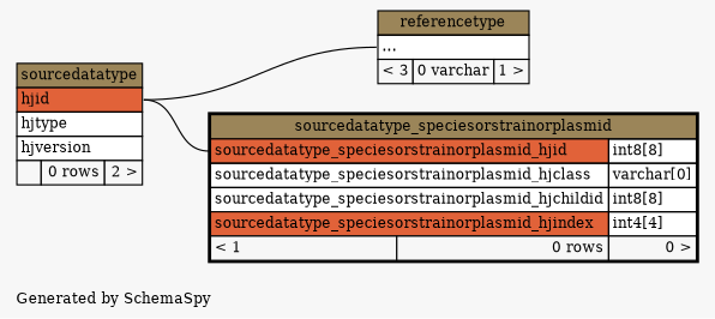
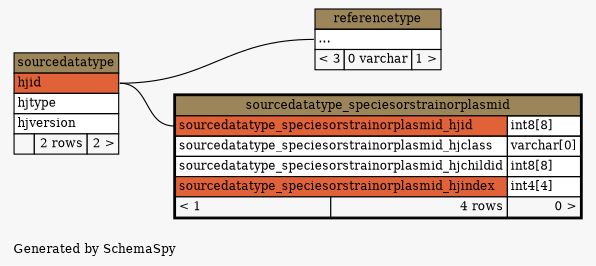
  digraph {
    bgcolor="#f7f7f7"
    fontname="DejaVu Serif"
    fontsize=11
    label="\nGenerated by SchemaSpy"
    labeljust=l
    nodesep=0.18
    rankdir=RL
    ranksep=0.46
    node [fontname="DejaVu Serif" fontsize=11 shape=plaintext]
    edge [arrowhead=none arrowsize=0.8 arrowtail=crowodot fontname="DejaVu Serif" headport="hjid:e"]
    n1 [label=<     <TABLE BORDER="0" CELLBORDER="1" CELLSPACING="0" BGCOLOR="#ffffff">       <TR><TD COLSPAN="3" BGCOLOR="#9b8559" ALIGN="CENTER">referencetype</TD></TR>       <TR><TD PORT="elipses" COLSPAN="3" ALIGN="LEFT">...</TD></TR>       <TR><TD ALIGN="LEFT" BGCOLOR="#f7f7f7">&lt; 3</TD><TD ALIGN="RIGHT" BGCOLOR="#f7f7f7">0 varchar</TD><TD ALIGN="RIGHT" BGCOLOR="#f7f7f7">1 &gt;</TD></TR>     </TABLE>>]
-   n2 [label=<     <TABLE BORDER="0" CELLBORDER="1" CELLSPACING="0" BGCOLOR="#ffffff">       <TR><TD COLSPAN="3" BGCOLOR="#9b8559" ALIGN="CENTER">sourcedatatype</TD></TR>       <TR><TD PORT="hjid" COLSPAN="3" BGCOLOR="#e16239" ALIGN="LEFT">hjid</TD></TR>       <TR><TD PORT="hjtype" COLSPAN="3" ALIGN="LEFT">hjtype</TD></TR>       <TR><TD PORT="hjversion" COLSPAN="3" ALIGN="LEFT">hjversion</TD></TR>       <TR><TD ALIGN="LEFT" BGCOLOR="#f7f7f7">  </TD><TD ALIGN="RIGHT" BGCOLOR="#f7f7f7">0 rows</TD><TD ALIGN="RIGHT" BGCOLOR="#f7f7f7">2 &gt;</TD></TR>     </TABLE>>]
-   n3 [label=<     <TABLE BORDER="2" CELLBORDER="1" CELLSPACING="0" BGCOLOR="#ffffff">       <TR><TD COLSPAN="3" BGCOLOR="#9b8559" ALIGN="CENTER">sourcedatatype_speciesorstrainorplasmid</TD></TR>       <TR><TD PORT="sourcedatatype_speciesorstrainorplasmid_hjid" COLSPAN="2" BGCOLOR="#e16239" ALIGN="LEFT">sourcedatatype_speciesorstrainorplasmid_hjid</TD><TD PORT="sourcedatatype_speciesorstrainorplasmid_hjid.type" ALIGN="LEFT">int8[8]</TD></TR>       <TR><TD PORT="sourcedatatype_speciesorstrainorplasmid_hjclass" COLSPAN="2" ALIGN="LEFT">sourcedatatype_speciesorstrainorplasmid_hjclass</TD><TD PORT="sourcedatatype_speciesorstrainorplasmid_hjclass.type" ALIGN="LEFT">varchar[0]</TD></TR>       <TR><TD PORT="sourcedatatype_speciesorstrainorplasmid_hjchildid" COLSPAN="2" ALIGN="LEFT">sourcedatatype_speciesorstrainorplasmid_hjchildid</TD><TD PORT="sourcedatatype_speciesorstrainorplasmid_hjchildid.type" ALIGN="LEFT">int8[8]</TD></TR>       <TR><TD PORT="sourcedatatype_speciesorstrainorplasmid_hjindex" COLSPAN="2" BGCOLOR="#e16239" ALIGN="LEFT">sourcedatatype_speciesorstrainorplasmid_hjindex</TD><TD PORT="sourcedatatype_speciesorstrainorplasmid_hjindex.type" ALIGN="LEFT">int4[4]</TD></TR>       <TR><TD ALIGN="LEFT" BGCOLOR="#f7f7f7">&lt; 1</TD><TD ALIGN="RIGHT" BGCOLOR="#f7f7f7">0 rows</TD><TD ALIGN="RIGHT" BGCOLOR="#f7f7f7">0 &gt;</TD></TR>     </TABLE>>]
+   n2 [label=<     <TABLE BORDER="0" CELLBORDER="1" CELLSPACING="0" BGCOLOR="#ffffff">       <TR><TD COLSPAN="3" BGCOLOR="#9b8559" ALIGN="CENTER">sourcedatatype</TD></TR>       <TR><TD PORT="hjid" COLSPAN="3" BGCOLOR="#e16239" ALIGN="LEFT">hjid</TD></TR>       <TR><TD PORT="hjtype" COLSPAN="3" ALIGN="LEFT">hjtype</TD></TR>       <TR><TD PORT="hjversion" COLSPAN="3" ALIGN="LEFT">hjversion</TD></TR>       <TR><TD ALIGN="LEFT" BGCOLOR="#f7f7f7">  </TD><TD ALIGN="RIGHT" BGCOLOR="#f7f7f7">2 rows</TD><TD ALIGN="RIGHT" BGCOLOR="#f7f7f7">2 &gt;</TD></TR>     </TABLE>>]
+   n3 [label=<     <TABLE BORDER="2" CELLBORDER="1" CELLSPACING="0" BGCOLOR="#ffffff">       <TR><TD COLSPAN="3" BGCOLOR="#9b8559" ALIGN="CENTER">sourcedatatype_speciesorstrainorplasmid</TD></TR>       <TR><TD PORT="sourcedatatype_speciesorstrainorplasmid_hjid" COLSPAN="2" BGCOLOR="#e16239" ALIGN="LEFT">sourcedatatype_speciesorstrainorplasmid_hjid</TD><TD PORT="sourcedatatype_speciesorstrainorplasmid_hjid.type" ALIGN="LEFT">int8[8]</TD></TR>       <TR><TD PORT="sourcedatatype_speciesorstrainorplasmid_hjclass" COLSPAN="2" ALIGN="LEFT">sourcedatatype_speciesorstrainorplasmid_hjclass</TD><TD PORT="sourcedatatype_speciesorstrainorplasmid_hjclass.type" ALIGN="LEFT">varchar[0]</TD></TR>       <TR><TD PORT="sourcedatatype_speciesorstrainorplasmid_hjchildid" COLSPAN="2" ALIGN="LEFT">sourcedatatype_speciesorstrainorplasmid_hjchildid</TD><TD PORT="sourcedatatype_speciesorstrainorplasmid_hjchildid.type" ALIGN="LEFT">int8[8]</TD></TR>       <TR><TD PORT="sourcedatatype_speciesorstrainorplasmid_hjindex" COLSPAN="2" BGCOLOR="#e16239" ALIGN="LEFT">sourcedatatype_speciesorstrainorplasmid_hjindex</TD><TD PORT="sourcedatatype_speciesorstrainorplasmid_hjindex.type" ALIGN="LEFT">int4[4]</TD></TR>       <TR><TD ALIGN="LEFT" BGCOLOR="#f7f7f7">&lt; 1</TD><TD ALIGN="RIGHT" BGCOLOR="#f7f7f7">4 rows</TD><TD ALIGN="RIGHT" BGCOLOR="#f7f7f7">0 &gt;</TD></TR>     </TABLE>>]
    n1 -> n2 [tailport="elipses:w"]
    n3 -> n2 [tailport="sourcedatatype_speciesorstrainorplasmid_hjid:w"]
  }
